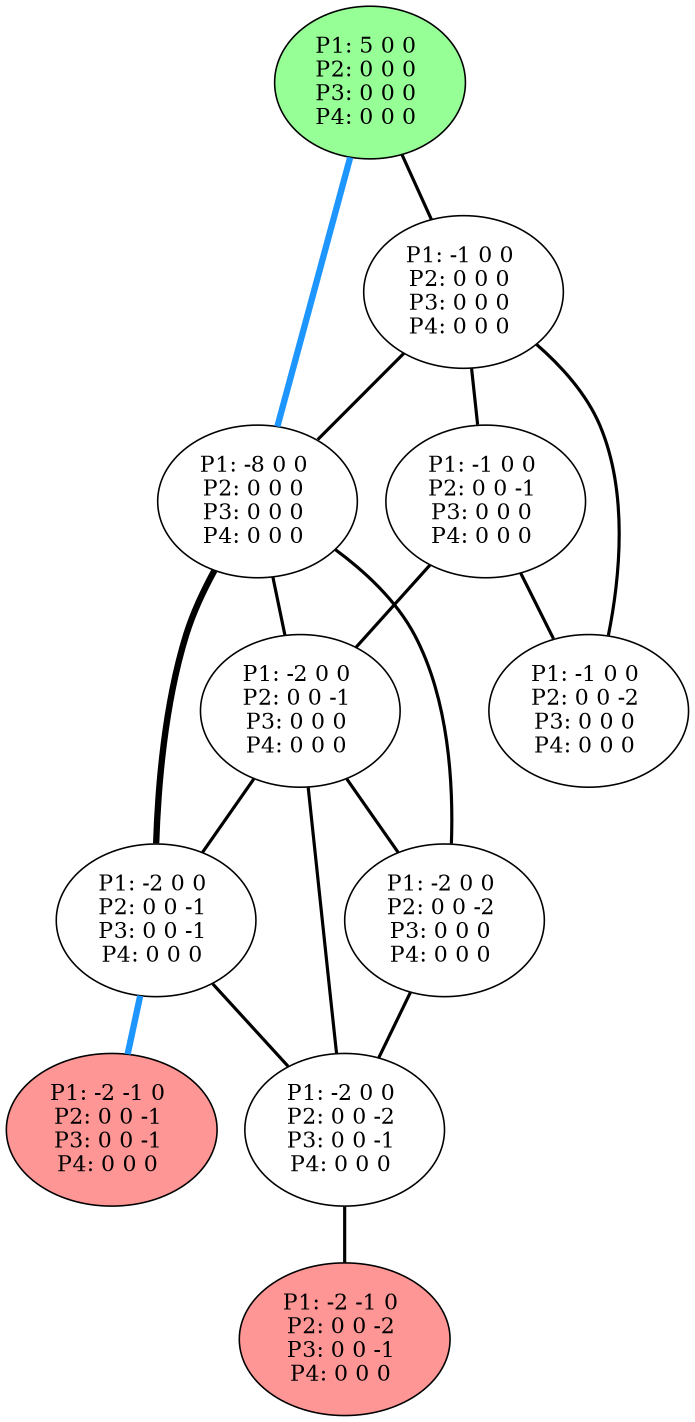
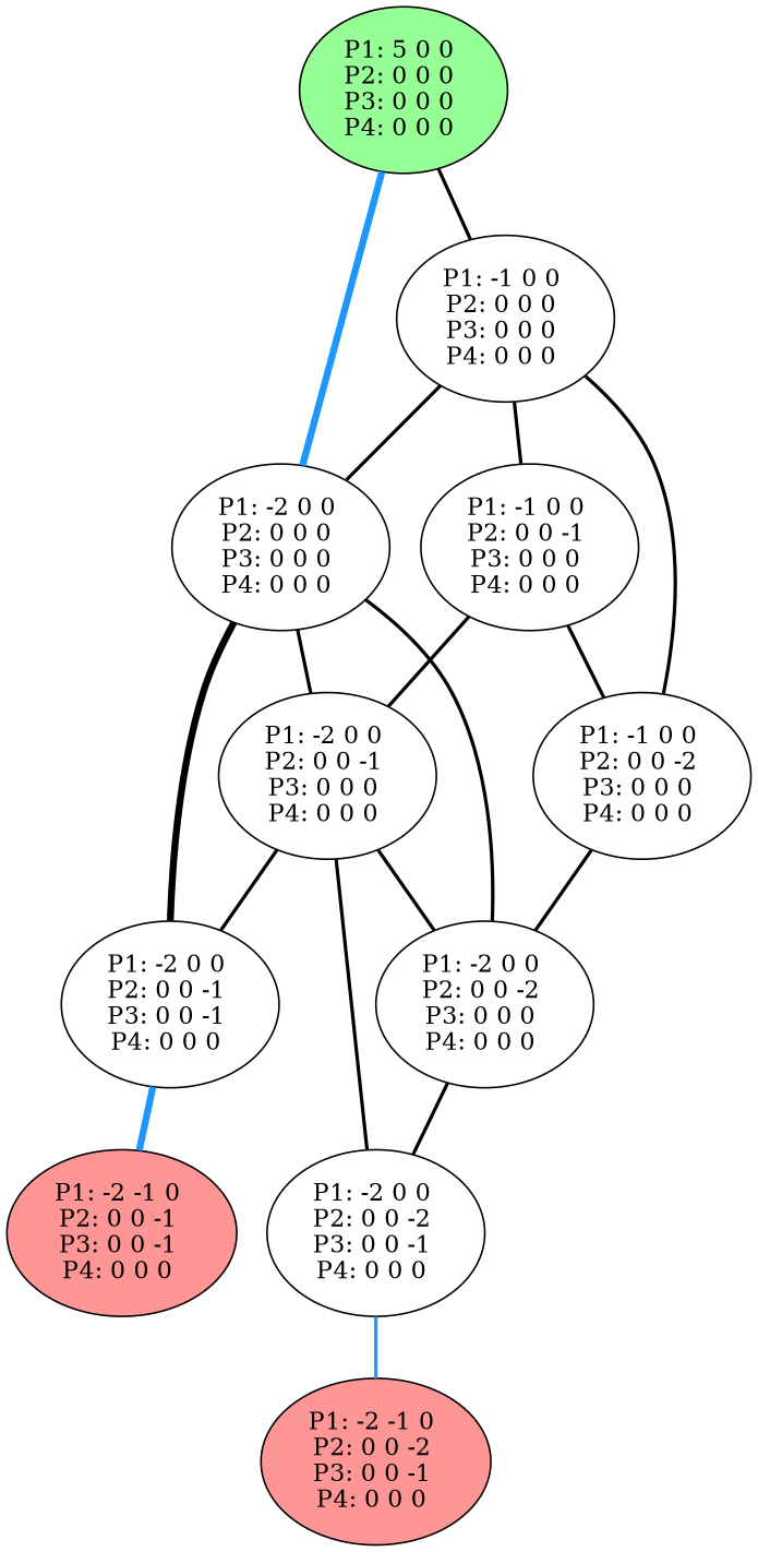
  graph {
    color=black
    edge [color=black style=bold]
    n1 [fillcolor="#96FF96" label="P1: 5 0 0 \nP2: 0 0 0 \nP3: 0 0 0 \nP4: 0 0 0 \n" style=filled]
    n2 [label="P1: -1 0 0 \nP2: 0 0 0 \nP3: 0 0 0 \nP4: 0 0 0 \n"]
-   n3 [label="P1: -8 0 0 \nP2: 0 0 0 \nP3: 0 0 0 \nP4: 0 0 0 \n"]
+   n3 [label="P1: -2 0 0 \nP2: 0 0 0 \nP3: 0 0 0 \nP4: 0 0 0 \n"]
    n4 [label="P1: -1 0 0 \nP2: 0 0 -1 \nP3: 0 0 0 \nP4: 0 0 0 \n"]
    n5 [label="P1: -1 0 0 \nP2: 0 0 -2 \nP3: 0 0 0 \nP4: 0 0 0 \n"]
    n6 [label="P1: -2 0 0 \nP2: 0 0 -1 \nP3: 0 0 0 \nP4: 0 0 0 \n"]
    n7 [label="P1: -2 0 0 \nP2: 0 0 -2 \nP3: 0 0 0 \nP4: 0 0 0 \n"]
    n8 [label="P1: -2 0 0 \nP2: 0 0 -1 \nP3: 0 0 -1 \nP4: 0 0 0 \n"]
    n9 [label="P1: -2 0 0 \nP2: 0 0 -2 \nP3: 0 0 -1 \nP4: 0 0 0 \n"]
    n10 [fillcolor="#FF9696" label="P1: -2 -1 0 \nP2: 0 0 -1 \nP3: 0 0 -1 \nP4: 0 0 0 \n" style=filled]
    n11 [fillcolor="#FF9696" label="P1: -2 -1 0 \nP2: 0 0 -2 \nP3: 0 0 -1 \nP4: 0 0 0 \n" style=filled]
    n1 -- n2
    n1 -- n3 [color="#1E96FF" penwidth=4.0]
    n2 -- n3
    n2 -- n4
    n2 -- n5
    n3 -- n6
    n3 -- n7
    n3 -- n8 [penwidth=4.0]
    n4 -- n5
    n4 -- n6
+   n5 -- n7
    n6 -- n7
    n6 -- n8
    n6 -- n9
    n7 -- n9
-   n8 -- n9
    n8 -- n10 [color="#1E96FF" penwidth=4.0]
-   n9 -- n11
+   n9 -- n11 [color="#1E96FF"]
  }
